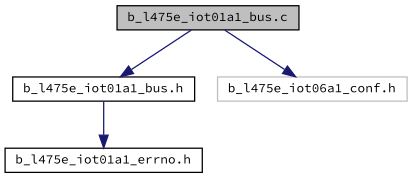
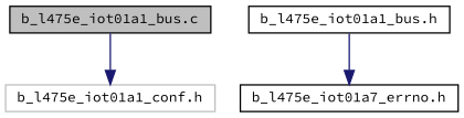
  digraph {
    fontname="Source Code Pro"
    node [color=black fillcolor=white fontname="Source Code Pro" fontsize=10 shape=record style=filled]
    edge [color=midnightblue fontname="Source Code Pro" fontsize=10 labelfontname=Helvetica labelfontsize=10 style=solid]
    n1 [fillcolor=grey75 fontcolor=black height=0.2 label="b_l475e_iot01a1_bus.c" width=0.4]
    n2 [height=0.2 label="b_l475e_iot01a1_bus.h" width=0.4]
-   n3 [color=grey75 height=0.2 label="b_l475e_iot06a1_conf.h" width=0.4]
-   n4 [height=0.2 label="b_l475e_iot01a1_errno.h" width=0.4]
-   n1 -> n2
+   n3 [color=grey75 height=0.2 label="b_l475e_iot01a1_conf.h" width=0.4]
+   n4 [height=0.2 label="b_l475e_iot01a7_errno.h" width=0.4]
    n1 -> n3
    n2 -> n4
  }
